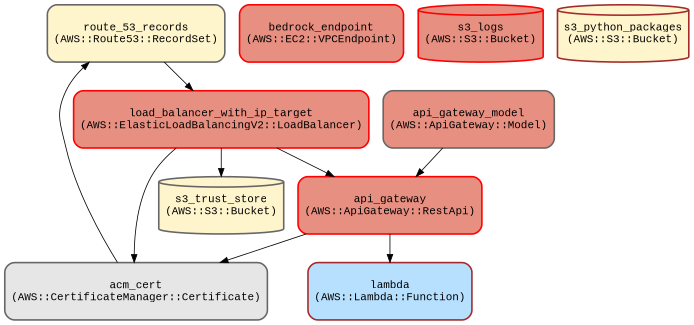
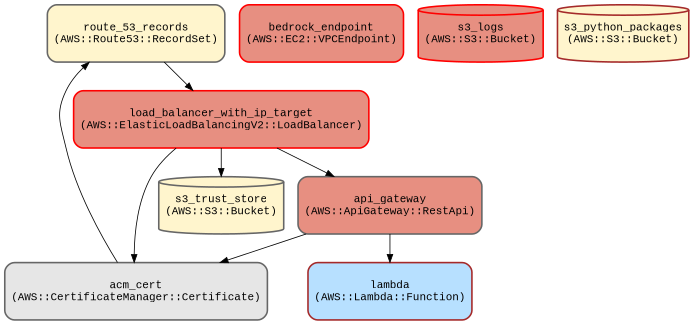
  digraph {
    fontname="Liberation Mono"
    node [color=gray40 fillcolor="#E78F81" fontname="Liberation Mono" shape=rectangle style="filled,bold,rounded"]
    edge [fontname="Liberation Mono"]
    n1 [fillcolor="#FFF5CD" height=1 label="route_53_records\n(AWS::Route53::RecordSet)"]
    n2 [color=red height=1 label="load_balancer_with_ip_target\n(AWS::ElasticLoadBalancingV2::LoadBalancer)"]
    n3 [fillcolor="#E6E6E6" height=1 label="acm_cert\n(AWS::CertificateManager::Certificate)"]
-   n4 [color=red height=1 label="api_gateway\n(AWS::ApiGateway::RestApi)"]
+   n4 [height=1 label="api_gateway\n(AWS::ApiGateway::RestApi)"]
    n5 [fillcolor="#FFF5CD" height=1 label="s3_trust_store\n(AWS::S3::Bucket)" shape=cylinder]
    n6 [color=brown fillcolor="#B7E0FF" height=1 label="lambda\n(AWS::Lambda::Function)"]
    n7 [color=red height=1 label="bedrock_endpoint\n(AWS::EC2::VPCEndpoint)"]
    n8 [color=red height=1 label="s3_logs\n(AWS::S3::Bucket)" shape=cylinder]
    n9 [color=brown fillcolor="#FFF5CD" height=1 label="s3_python_packages\n(AWS::S3::Bucket)" shape=cylinder]
-   n10 [height=1 label="api_gateway_model\n(AWS::ApiGateway::Model)"]
    n1 -> n2
    n2 -> n3
    n2 -> n4
    n2 -> n5
    n3 -> n1
    n4 -> n3
    n4 -> n6
-   n10 -> n4
  }
